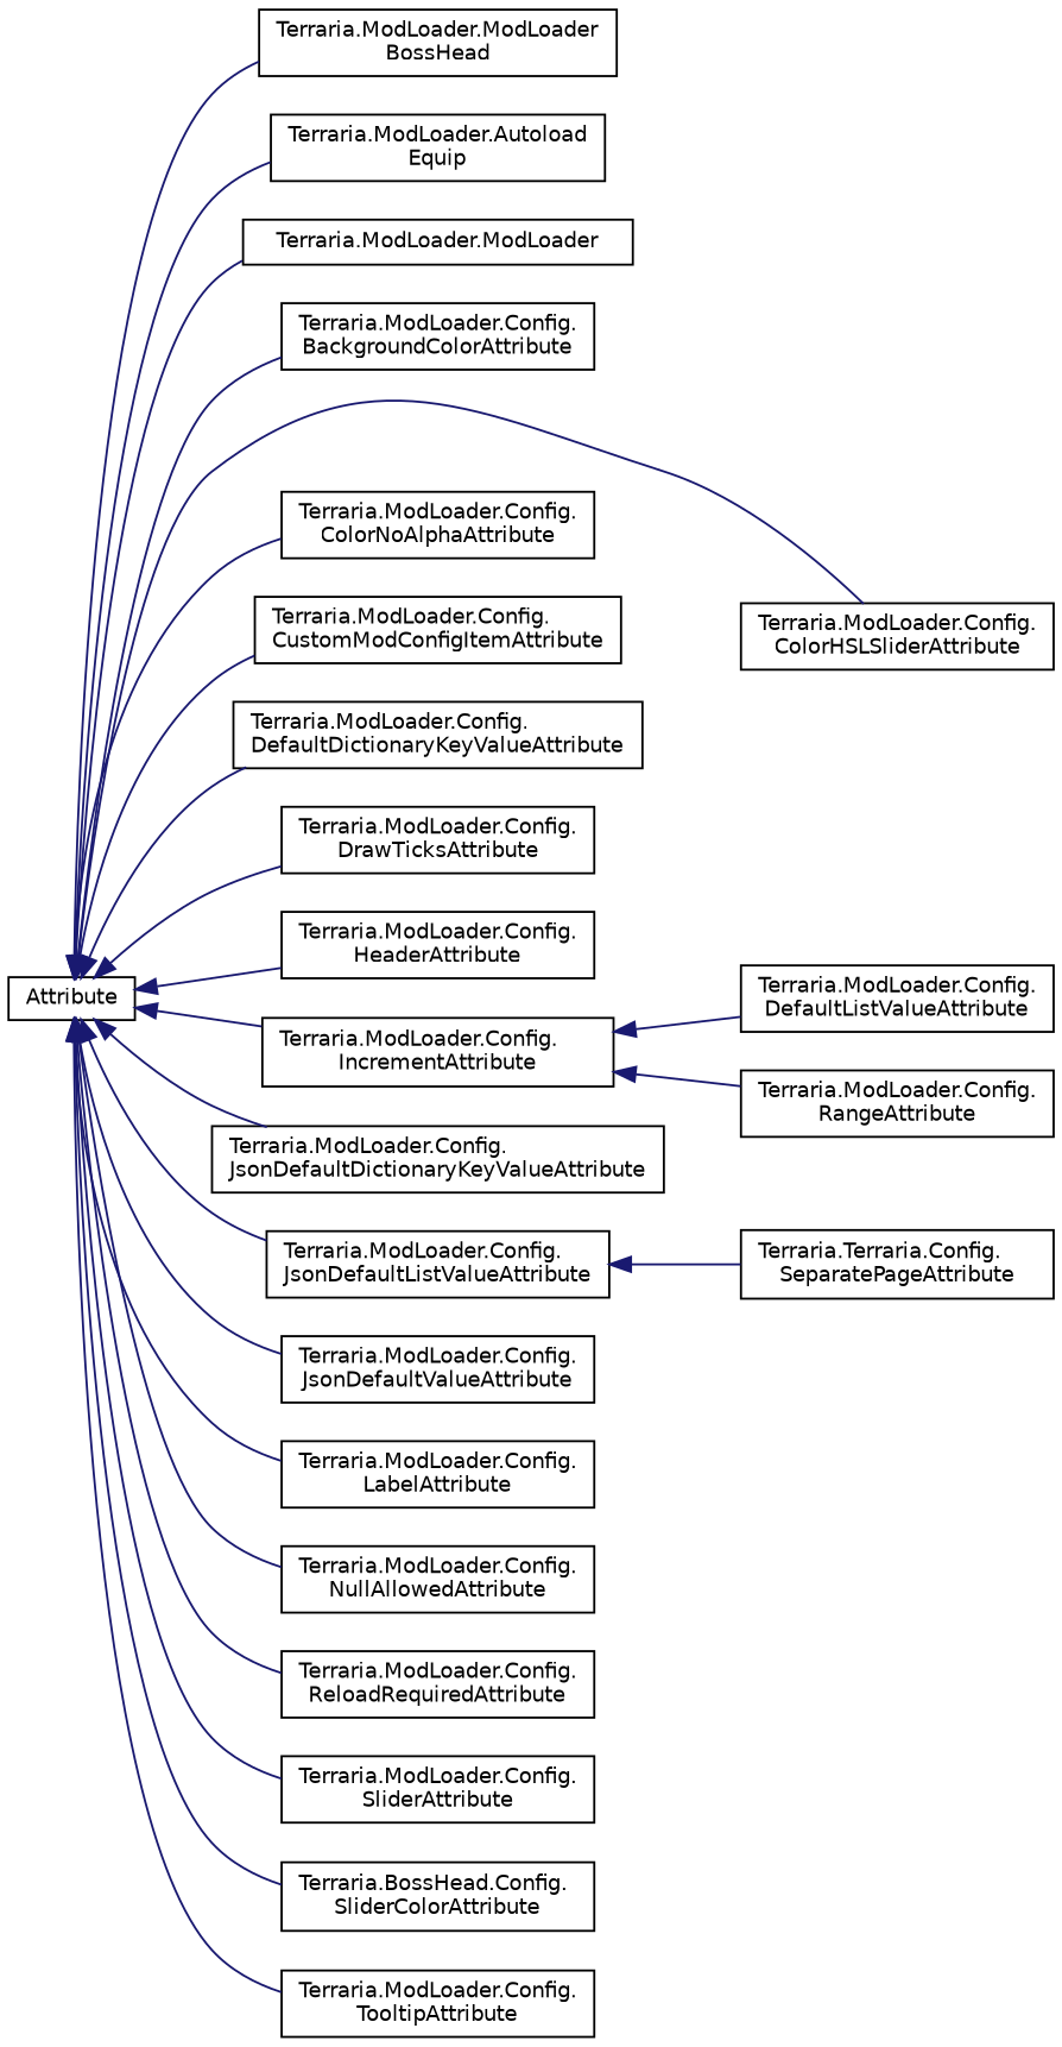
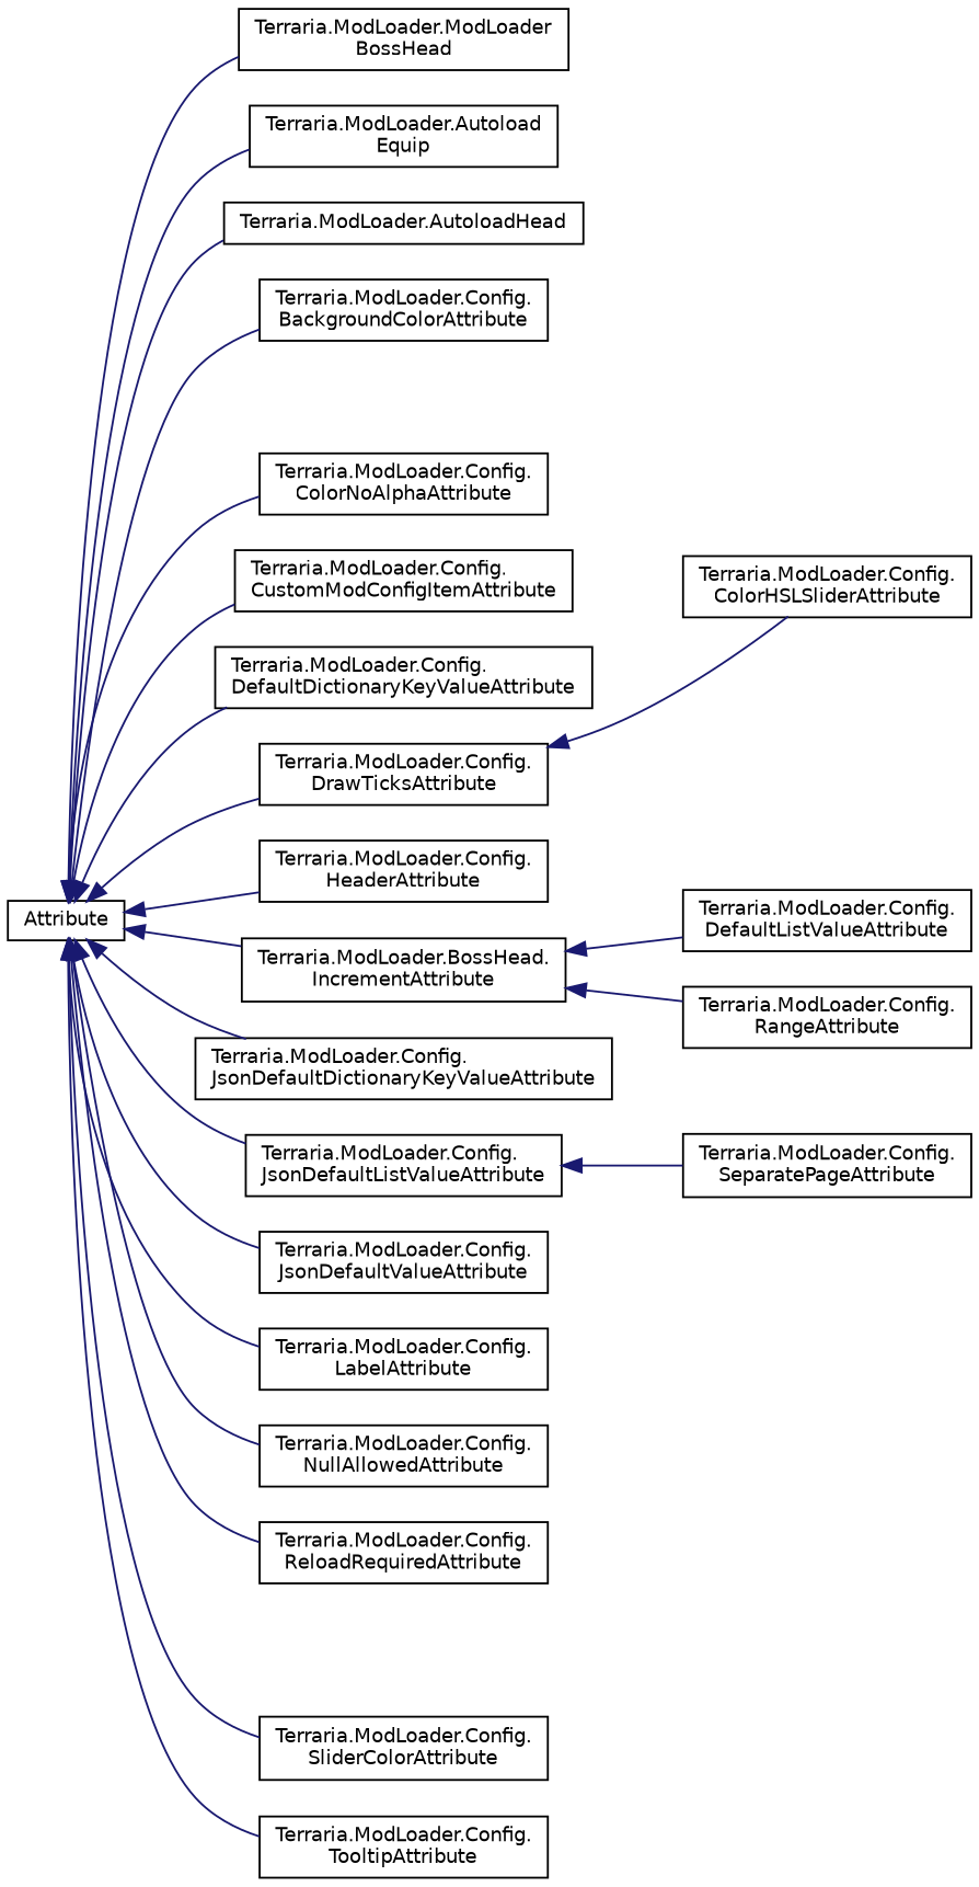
  digraph {
    rankdir=LR
    node [color=black fillcolor=white fontname=Helvetica fontsize=10 shape=record style=filled]
    edge [color=midnightblue dir=back fontname=Helvetica fontsize=10 labelfontname=Helvetica labelfontsize=10 style=solid]
    n1 [height=0.2 label=Attribute width=0.4]
    n2 [height=0.2 label="Terraria.ModLoader.ModLoader\lBossHead" width=0.4]
    n3 [height=0.2 label="Terraria.ModLoader.Autoload\lEquip" width=0.4]
-   n4 [height=0.2 label="Terraria.ModLoader.ModLoader" width=0.4]
+   n4 [height=0.2 label="Terraria.ModLoader.AutoloadHead" width=0.4]
    n5 [height=0.2 label="Terraria.ModLoader.Config.\lBackgroundColorAttribute" width=0.4]
    n6 [height=0.2 label="Terraria.ModLoader.Config.\lColorHSLSliderAttribute" width=0.4]
    n7 [height=0.2 label="Terraria.ModLoader.Config.\lColorNoAlphaAttribute" width=0.4]
    n8 [height=0.2 label="Terraria.ModLoader.Config.\lCustomModConfigItemAttribute" width=0.4]
    n9 [height=0.2 label="Terraria.ModLoader.Config.\lDefaultDictionaryKeyValueAttribute" width=0.4]
    n10 [height=0.2 label="Terraria.ModLoader.Config.\lDrawTicksAttribute" width=0.4]
    n11 [height=0.2 label="Terraria.ModLoader.Config.\lHeaderAttribute" width=0.4]
-   n12 [height=0.2 label="Terraria.ModLoader.Config.\lIncrementAttribute" width=0.4]
+   n12 [height=0.2 label="Terraria.ModLoader.BossHead.\lIncrementAttribute" width=0.4]
    n13 [height=0.2 label="Terraria.ModLoader.Config.\lJsonDefaultDictionaryKeyValueAttribute" width=0.4]
    n14 [height=0.2 label="Terraria.ModLoader.Config.\lJsonDefaultListValueAttribute" width=0.4]
    n15 [height=0.2 label="Terraria.ModLoader.Config.\lJsonDefaultValueAttribute" width=0.4]
    n16 [height=0.2 label="Terraria.ModLoader.Config.\lLabelAttribute" width=0.4]
    n17 [height=0.2 label="Terraria.ModLoader.Config.\lNullAllowedAttribute" width=0.4]
    n18 [height=0.2 label="Terraria.ModLoader.Config.\lReloadRequiredAttribute" width=0.4]
-   n19 [height=0.2 label="Terraria.ModLoader.Config.\lSliderAttribute" width=0.4]
-   n20 [height=0.2 label="Terraria.BossHead.Config.\lSliderColorAttribute" width=0.4]
+   n20 [height=0.2 label="Terraria.ModLoader.Config.\lSliderColorAttribute" width=0.4]
    n21 [height=0.2 label="Terraria.ModLoader.Config.\lTooltipAttribute" width=0.4]
    n22 [height=0.2 label="Terraria.ModLoader.Config.\lDefaultListValueAttribute" width=0.4]
    n23 [height=0.2 label="Terraria.ModLoader.Config.\lRangeAttribute" width=0.4]
-   n24 [height=0.2 label="Terraria.Terraria.Config.\lSeparatePageAttribute" width=0.4]
+   n24 [height=0.2 label="Terraria.ModLoader.Config.\lSeparatePageAttribute" width=0.4]
    n1 -> n2
    n1 -> n3
    n1 -> n4
    n1 -> n5
-   n1 -> n6
+   n10 -> n6
    n1 -> n7
    n1 -> n8
    n1 -> n9
    n1 -> n10
    n1 -> n11
    n1 -> n12
    n1 -> n13
    n1 -> n14
    n1 -> n15
    n1 -> n16
    n1 -> n17
    n1 -> n18
-   n1 -> n19
    n1 -> n20
    n1 -> n21
    n12 -> n22
    n12 -> n23
    n14 -> n24
  }
